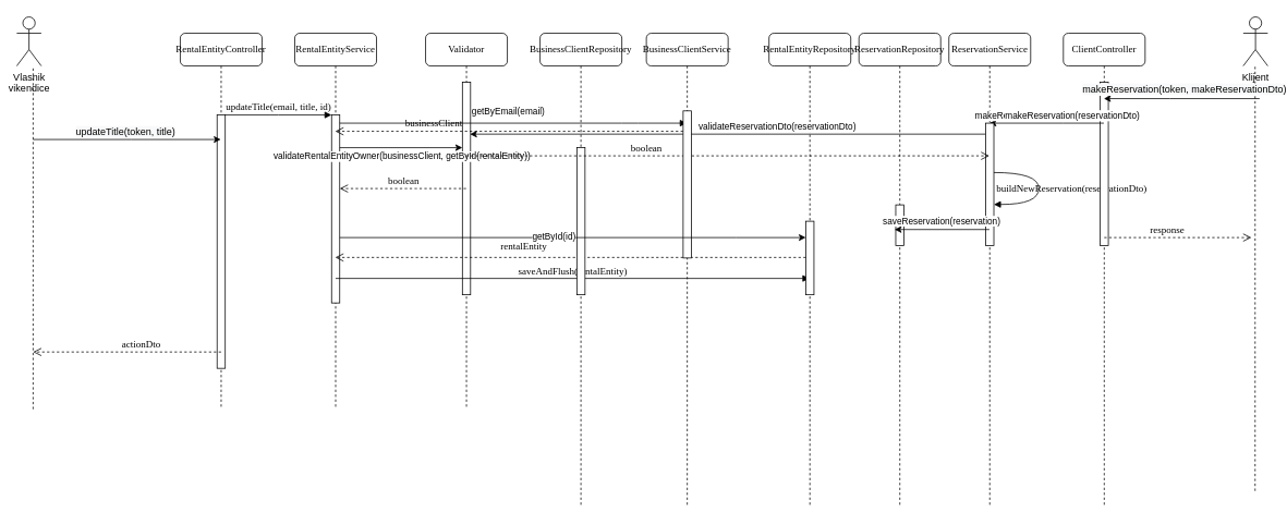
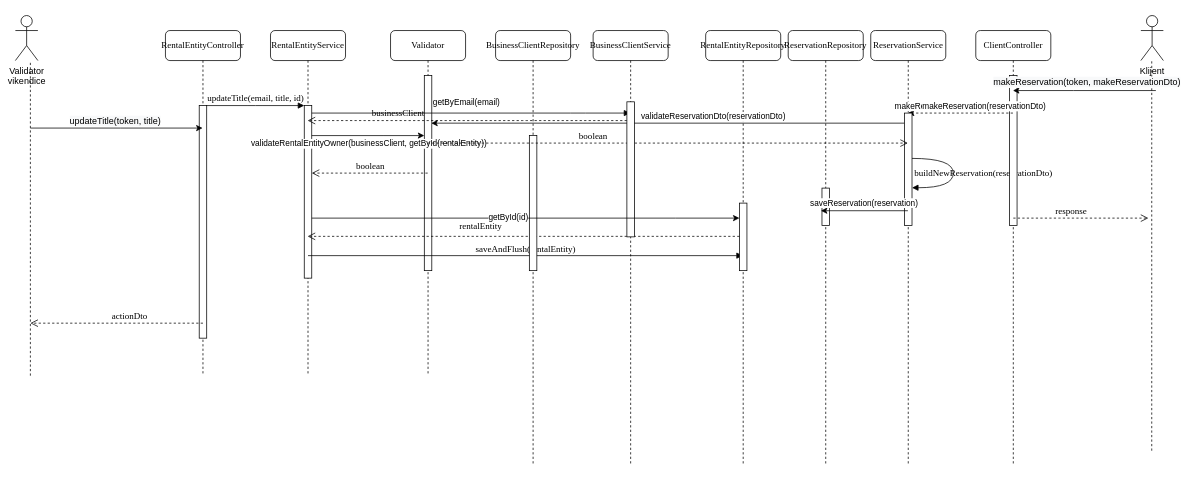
  <mxCell id="0" />
  <mxCell id="1" parent="0" />
  <mxCell id="2" value="ReservationService" style="shape=umlLifeline;perimeter=lifelinePerimeter;whiteSpace=wrap;html=1;container=1;collapsible=0;recursiveResize=0;outlineConnect=0;rounded=1;shadow=0;comic=0;labelBackgroundColor=none;strokeWidth=1;fontFamily=Verdana;fontSize=12;align=center;" parent="1" vertex="1"><mxGeometry x="1160" y="40" width="100" height="580" as="geometry" /></mxCell>
  <mxCell id="3" value="buildNewReservation(reservationDto)" style="html=1;verticalAlign=bottom;endArrow=block;labelBackgroundColor=none;fontFamily=Verdana;fontSize=12;elbow=vertical;edgeStyle=orthogonalEdgeStyle;curved=1;align=center;" edge="1" parent="2"><mxGeometry x="0.135" y="40" relative="1" as="geometry"><mxPoint x="55" y="170.42" as="sourcePoint" /><mxPoint x="55" y="209.52" as="targetPoint" /><Array as="points"><mxPoint x="110" y="170.42" /><mxPoint x="110" y="209.42" /></Array><mxPoint as="offset" /></mxGeometry></mxCell>
  <mxCell id="4" value="RentalEntityService" style="shape=umlLifeline;perimeter=lifelinePerimeter;whiteSpace=wrap;html=1;container=1;collapsible=0;recursiveResize=0;outlineConnect=0;rounded=1;shadow=0;comic=0;labelBackgroundColor=none;strokeWidth=1;fontFamily=Verdana;fontSize=12;align=center;" parent="1" vertex="1"><mxGeometry x="360" y="40" width="100" height="460" as="geometry" /></mxCell>
  <mxCell id="5" value="" style="html=1;points=[];perimeter=orthogonalPerimeter;rounded=0;shadow=0;comic=0;labelBackgroundColor=none;strokeWidth=1;fontFamily=Verdana;fontSize=12;align=center;" parent="4" vertex="1"><mxGeometry x="45" y="100" width="10" height="230" as="geometry" /></mxCell>
  <mxCell id="6" value="Validator" style="shape=umlLifeline;perimeter=lifelinePerimeter;whiteSpace=wrap;html=1;container=1;collapsible=0;recursiveResize=0;outlineConnect=0;rounded=1;shadow=0;comic=0;labelBackgroundColor=none;strokeWidth=1;fontFamily=Verdana;fontSize=12;align=center;" parent="1" vertex="1"><mxGeometry x="520" y="40" width="100" height="460" as="geometry" /></mxCell>
  <mxCell id="7" value="" style="html=1;points=[];perimeter=orthogonalPerimeter;rounded=0;shadow=0;comic=0;labelBackgroundColor=none;strokeWidth=1;fontFamily=Verdana;fontSize=12;align=center;" parent="6" vertex="1"><mxGeometry x="45" y="60" width="10" height="260" as="geometry" /></mxCell>
  <mxCell id="8" value="saveAndFlush(rentalEntity)" style="html=1;verticalAlign=bottom;endArrow=block;labelBackgroundColor=none;fontFamily=Verdana;fontSize=12;" edge="1" parent="6" target="13"><mxGeometry relative="1" as="geometry"><mxPoint x="-110" y="300" as="sourcePoint" /><mxPoint x="325" y="300.0" as="targetPoint" /></mxGeometry></mxCell>
  <mxCell id="9" value="" style="endArrow=classic;html=1;rounded=0;" edge="1" parent="6"><mxGeometry width="50" height="50" relative="1" as="geometry"><mxPoint x="-105" y="140" as="sourcePoint" /><mxPoint x="45" y="140" as="targetPoint" /><Array as="points"><mxPoint x="-10" y="140" /></Array></mxGeometry></mxCell>
  <mxCell id="10" value="validateRentalEntityOwner(businessClient, getById(rentalEntity))" style="edgeLabel;html=1;align=center;verticalAlign=middle;resizable=0;points=[];" vertex="1" connectable="0" parent="9"><mxGeometry x="-0.334" y="2" relative="1" as="geometry"><mxPoint x="25" y="12" as="offset" /></mxGeometry></mxCell>
  <mxCell id="11" value="BusinessClientRepository" style="shape=umlLifeline;perimeter=lifelinePerimeter;whiteSpace=wrap;html=1;container=1;collapsible=0;recursiveResize=0;outlineConnect=0;rounded=1;shadow=0;comic=0;labelBackgroundColor=none;strokeWidth=1;fontFamily=Verdana;fontSize=12;align=center;" parent="1" vertex="1"><mxGeometry x="660" y="40" width="100" height="580" as="geometry" /></mxCell>
  <mxCell id="12" value="businessClient" style="html=1;verticalAlign=bottom;endArrow=open;dashed=1;endSize=8;labelBackgroundColor=none;fontFamily=Verdana;fontSize=12;edgeStyle=elbowEdgeStyle;elbow=vertical;" edge="1" parent="11" target="4"><mxGeometry x="0.435" relative="1" as="geometry"><mxPoint x="20.5" y="120" as="targetPoint" /><Array as="points"><mxPoint x="45.5" y="120" /><mxPoint x="55.5" y="150" /><mxPoint x="95.5" y="150" /></Array><mxPoint x="175.0" y="120" as="sourcePoint" /><mxPoint as="offset" /></mxGeometry></mxCell>
  <mxCell id="13" value="RentalEntityRepository" style="shape=umlLifeline;perimeter=lifelinePerimeter;whiteSpace=wrap;html=1;container=1;collapsible=0;recursiveResize=0;outlineConnect=0;rounded=1;shadow=0;comic=0;labelBackgroundColor=none;strokeWidth=1;fontFamily=Verdana;fontSize=12;align=center;" parent="1" vertex="1"><mxGeometry x="940" y="40" width="100" height="580" as="geometry" /></mxCell>
  <mxCell id="14" value="" style="html=1;points=[];perimeter=orthogonalPerimeter;rounded=0;shadow=0;comic=0;labelBackgroundColor=none;strokeWidth=1;fontFamily=Verdana;fontSize=12;align=center;" parent="13" vertex="1"><mxGeometry x="45" y="230" width="10" height="90" as="geometry" /></mxCell>
  <mxCell id="15" value="rentalEntity" style="html=1;verticalAlign=bottom;endArrow=open;dashed=1;endSize=8;labelBackgroundColor=none;fontFamily=Verdana;fontSize=12;edgeStyle=elbowEdgeStyle;elbow=vertical;" edge="1" parent="13" target="4"><mxGeometry x="0.2" y="-4" relative="1" as="geometry"><mxPoint x="-109.5" y="274.31" as="targetPoint" /><Array as="points"><mxPoint x="-24.5" y="274.31" /><mxPoint x="-34.5" y="244.31" /><mxPoint x="-24.5" y="234.31" /><mxPoint x="-84.5" y="224.31" /><mxPoint x="-74.5" y="254.31" /><mxPoint x="-34.5" y="254.31" /></Array><mxPoint x="45" y="274.31" as="sourcePoint" /><mxPoint as="offset" /></mxGeometry></mxCell>
  <mxCell id="16" value="ClientController" style="shape=umlLifeline;perimeter=lifelinePerimeter;whiteSpace=wrap;html=1;container=1;collapsible=0;recursiveResize=0;outlineConnect=0;rounded=1;shadow=0;comic=0;labelBackgroundColor=none;strokeWidth=1;fontFamily=Verdana;fontSize=12;align=center;" parent="1" vertex="1"><mxGeometry x="1300" y="40" width="100" height="580" as="geometry" /></mxCell>
  <mxCell id="17" value="" style="html=1;points=[];perimeter=orthogonalPerimeter;rounded=0;shadow=0;comic=0;labelBackgroundColor=none;strokeWidth=1;fontFamily=Verdana;fontSize=12;align=center;" vertex="1" parent="16"><mxGeometry x="45" y="60" width="10" height="200" as="geometry" /></mxCell>
  <mxCell id="18" value="RentalEntityController" style="shape=umlLifeline;perimeter=lifelinePerimeter;whiteSpace=wrap;html=1;container=1;collapsible=0;recursiveResize=0;outlineConnect=0;rounded=1;shadow=0;comic=0;labelBackgroundColor=none;strokeWidth=1;fontFamily=Verdana;fontSize=12;align=center;" parent="1" vertex="1"><mxGeometry x="220" y="40" width="100" height="460" as="geometry" /></mxCell>
  <mxCell id="19" value="" style="html=1;points=[];perimeter=orthogonalPerimeter;rounded=0;shadow=0;comic=0;labelBackgroundColor=none;strokeWidth=1;fontFamily=Verdana;fontSize=12;align=center;" parent="18" vertex="1"><mxGeometry x="45" y="100" width="10" height="310" as="geometry" /></mxCell>
  <mxCell id="20" value="" style="html=1;points=[];perimeter=orthogonalPerimeter;rounded=0;shadow=0;comic=0;labelBackgroundColor=none;strokeWidth=1;fontFamily=Verdana;fontSize=12;align=center;" parent="1" vertex="1"><mxGeometry x="705" y="180" width="10" height="180" as="geometry" /></mxCell>
  <mxCell id="21" value="updateTitle(email, title, id)" style="html=1;verticalAlign=bottom;endArrow=block;entryX=0;entryY=0;labelBackgroundColor=none;fontFamily=Verdana;fontSize=12;edgeStyle=elbowEdgeStyle;elbow=vertical;" parent="1" source="19" target="5" edge="1"><mxGeometry relative="1" as="geometry"><mxPoint x="340" y="150" as="sourcePoint" /></mxGeometry></mxCell>
  <mxCell id="22" value="&lt;pre style=&quot;background-color:#2b2b2b;color:#a9b7c6;font-family:'DejaVu Sans Mono',monospace;font-size:9.0pt;&quot;&gt;&lt;br&gt;&lt;/pre&gt;" style="html=1;verticalAlign=bottom;endArrow=block;labelBackgroundColor=none;fontFamily=Verdana;fontSize=12;edgeStyle=elbowEdgeStyle;elbow=vertical;" parent="1" source="5" target="45" edge="1"><mxGeometry y="10" relative="1" as="geometry"><mxPoint x="490" y="160" as="sourcePoint" /><Array as="points"><mxPoint x="770" y="150" /></Array><mxPoint as="offset" /></mxGeometry></mxCell>
  <mxCell id="23" value="getByEmail(email)" style="edgeLabel;html=1;align=center;verticalAlign=middle;resizable=0;points=[];" vertex="1" connectable="0" parent="22"><mxGeometry x="-0.032" y="-2" relative="1" as="geometry"><mxPoint y="-17" as="offset" /></mxGeometry></mxCell>
- <mxCell id="24" value="Vlasnik&lt;br&gt;vikendice" style="shape=umlActor;verticalLabelPosition=bottom;verticalAlign=top;html=1;outlineConnect=0;" vertex="1" parent="1"><mxGeometry x="20" y="20" width="30" height="60" as="geometry" /></mxCell>
+ <mxCell id="24" value="Validator&lt;br&gt;vikendice" style="shape=umlActor;verticalLabelPosition=bottom;verticalAlign=top;html=1;outlineConnect=0;" vertex="1" parent="1"><mxGeometry x="20" y="20" width="30" height="60" as="geometry" /></mxCell>
  <mxCell id="25" value="" style="endArrow=none;dashed=1;html=1;rounded=0;" edge="1" parent="1"><mxGeometry width="50" height="50" relative="1" as="geometry"><mxPoint x="40" y="500" as="sourcePoint" /><mxPoint x="40" y="80" as="targetPoint" /></mxGeometry></mxCell>
  <mxCell id="26" value="" style="endArrow=classic;html=1;rounded=0;" edge="1" parent="1" target="18"><mxGeometry width="50" height="50" relative="1" as="geometry"><mxPoint x="40" y="170" as="sourcePoint" /><mxPoint x="150" y="170" as="targetPoint" /><Array as="points"><mxPoint x="160" y="170" /></Array></mxGeometry></mxCell>
  <mxCell id="27" value="&lt;span style=&quot;font-size: 12px; background-color: rgb(248, 249, 250);&quot;&gt;updateTitle(token, title)&lt;/span&gt;" style="edgeLabel;html=1;align=center;verticalAlign=middle;resizable=0;points=[];" vertex="1" connectable="0" parent="26"><mxGeometry x="-0.023" y="-1" relative="1" as="geometry"><mxPoint y="-11" as="offset" /></mxGeometry></mxCell>
  <mxCell id="28" value="boolean" style="html=1;verticalAlign=bottom;endArrow=open;dashed=1;endSize=8;labelBackgroundColor=none;fontFamily=Verdana;fontSize=12;edgeStyle=elbowEdgeStyle;elbow=vertical;" edge="1" parent="1" source="6" target="5"><mxGeometry relative="1" as="geometry"><mxPoint x="410" y="210" as="targetPoint" /><Array as="points"><mxPoint x="500" y="230" /><mxPoint x="490" y="200" /><mxPoint x="500" y="190" /><mxPoint x="440" y="180" /><mxPoint x="450" y="210" /><mxPoint x="490" y="210" /></Array><mxPoint x="480" y="180" as="sourcePoint" /></mxGeometry></mxCell>
  <mxCell id="29" value="Klijent" style="shape=umlActor;verticalLabelPosition=bottom;verticalAlign=top;html=1;outlineConnect=0;" vertex="1" parent="1"><mxGeometry x="1520" y="20" width="30" height="60" as="geometry" /></mxCell>
  <mxCell id="30" value="" style="endArrow=none;dashed=1;html=1;rounded=0;" edge="1" parent="1"><mxGeometry width="50" height="50" relative="1" as="geometry"><mxPoint x="1534.5" y="600" as="sourcePoint" /><mxPoint x="1534.5" y="80" as="targetPoint" /></mxGeometry></mxCell>
  <mxCell id="31" value="" style="endArrow=classic;html=1;rounded=0;" edge="1" parent="1" target="16"><mxGeometry width="50" height="50" relative="1" as="geometry"><mxPoint x="1540" y="120" as="sourcePoint" /><mxPoint x="1629.5" y="200" as="targetPoint" /><Array as="points"><mxPoint x="1430" y="120" /></Array></mxGeometry></mxCell>
  <mxCell id="32" value="&lt;span style=&quot;font-size: 12px; background-color: rgb(248, 249, 250);&quot;&gt;makeReservation(token, makeReservationDto)&lt;/span&gt;" style="edgeLabel;html=1;align=center;verticalAlign=middle;resizable=0;points=[];" vertex="1" connectable="0" parent="31"><mxGeometry x="-0.023" y="-1" relative="1" as="geometry"><mxPoint y="-11" as="offset" /></mxGeometry></mxCell>
- <mxCell id="33" value="" style="endArrow=classic;html=1;rounded=0;" edge="1" parent="1" source="16" target="2"><mxGeometry width="50" height="50" relative="1" as="geometry"><mxPoint x="1210" y="350" as="sourcePoint" /><mxPoint x="1270" y="300" as="targetPoint" /><Array as="points"><mxPoint x="1300" y="150" /></Array></mxGeometry></mxCell>
+ <mxCell id="33" value="" style="endArrow=classic;html=1;rounded=0;dashed=1;" edge="1" parent="1" source="16" target="2"><mxGeometry width="50" height="50" relative="1" as="geometry"><mxPoint x="1210" y="350" as="sourcePoint" /><mxPoint x="1270" y="300" as="targetPoint" /><Array as="points"><mxPoint x="1300" y="150" /></Array></mxGeometry></mxCell>
  <mxCell id="34" value="makeReservation(reservationDto)" style="edgeLabel;html=1;align=center;verticalAlign=middle;resizable=0;points=[];" vertex="1" connectable="0" parent="33"><mxGeometry x="0.087" y="-1" relative="1" as="geometry"><mxPoint y="-9" as="offset" /></mxGeometry></mxCell>
  <mxCell id="35" value="makeReservation(reservationDto)" style="edgeLabel;html=1;align=center;verticalAlign=middle;resizable=0;points=[];" vertex="1" connectable="0" parent="33"><mxGeometry x="0.087" y="-1" relative="1" as="geometry"><mxPoint x="37" y="-9" as="offset" /></mxGeometry></mxCell>
  <mxCell id="36" value="" style="endArrow=classic;html=1;rounded=0;entryX=0.929;entryY=0.244;entryDx=0;entryDy=0;entryPerimeter=0;startArrow=none;" edge="1" parent="1" source="38" target="7"><mxGeometry width="50" height="50" relative="1" as="geometry"><mxPoint x="850" y="220" as="sourcePoint" /><mxPoint x="960" y="170" as="targetPoint" /></mxGeometry></mxCell>
  <mxCell id="37" value="validateReservationDto(reservationDto)" style="edgeLabel;html=1;align=center;verticalAlign=middle;resizable=0;points=[];" vertex="1" connectable="0" parent="36"><mxGeometry x="-0.063" relative="1" as="geometry"><mxPoint x="39" y="-9" as="offset" /></mxGeometry></mxCell>
  <mxCell id="38" value="" style="html=1;points=[];perimeter=orthogonalPerimeter;rounded=0;shadow=0;comic=0;labelBackgroundColor=none;strokeWidth=1;fontFamily=Verdana;fontSize=12;align=center;" vertex="1" parent="1"><mxGeometry x="1205" y="150" width="10" height="150" as="geometry" /></mxCell>
  <mxCell id="39" value="boolean" style="html=1;verticalAlign=bottom;endArrow=open;dashed=1;endSize=8;labelBackgroundColor=none;fontFamily=Verdana;fontSize=12;" edge="1" parent="1" source="6" target="2"><mxGeometry x="-0.311" relative="1" as="geometry"><mxPoint x="419.5" y="260" as="targetPoint" /><mxPoint x="580" y="260" as="sourcePoint" /><Array as="points"><mxPoint x="640" y="190" /><mxPoint x="840" y="190" /></Array><mxPoint as="offset" /></mxGeometry></mxCell>
  <mxCell id="40" value="ReservationRepository" style="shape=umlLifeline;perimeter=lifelinePerimeter;whiteSpace=wrap;html=1;container=1;collapsible=0;recursiveResize=0;outlineConnect=0;rounded=1;shadow=0;comic=0;labelBackgroundColor=none;strokeWidth=1;fontFamily=Verdana;fontSize=12;align=center;" vertex="1" parent="1"><mxGeometry x="1050" y="40" width="100" height="580" as="geometry" /></mxCell>
  <mxCell id="41" value="" style="html=1;points=[];perimeter=orthogonalPerimeter;rounded=0;shadow=0;comic=0;labelBackgroundColor=none;strokeWidth=1;fontFamily=Verdana;fontSize=12;align=center;" vertex="1" parent="40"><mxGeometry x="45" y="210" width="10" height="50" as="geometry" /></mxCell>
  <mxCell id="42" value="saveReservation(reservation)" style="endArrow=classic;html=1;rounded=0;entryX=-0.145;entryY=0.603;entryDx=0;entryDy=0;entryPerimeter=0;" edge="1" parent="1" source="2" target="41"><mxGeometry x="0.026" y="-10" width="50" height="50" relative="1" as="geometry"><mxPoint x="1120" y="310" as="sourcePoint" /><mxPoint x="1170" y="260" as="targetPoint" /><mxPoint as="offset" /></mxGeometry></mxCell>
  <mxCell id="43" value="actionDto" style="html=1;verticalAlign=bottom;endArrow=open;dashed=1;endSize=8;labelBackgroundColor=none;fontFamily=Verdana;fontSize=12;" edge="1" parent="1"><mxGeometry x="-0.147" relative="1" as="geometry"><mxPoint x="40" y="430" as="targetPoint" /><mxPoint x="270" y="430" as="sourcePoint" /><Array as="points"><mxPoint x="190.5" y="430" /></Array><mxPoint as="offset" /></mxGeometry></mxCell>
  <mxCell id="44" value="response" style="html=1;verticalAlign=bottom;endArrow=open;dashed=1;endSize=8;labelBackgroundColor=none;fontFamily=Verdana;fontSize=12;" edge="1" parent="1"><mxGeometry x="-0.147" relative="1" as="geometry"><mxPoint x="1530" y="290" as="targetPoint" /><mxPoint x="1350" y="290" as="sourcePoint" /><Array as="points"><mxPoint x="1420.5" y="290" /></Array><mxPoint as="offset" /></mxGeometry></mxCell>
  <mxCell id="45" value="BusinessClientService" style="shape=umlLifeline;perimeter=lifelinePerimeter;whiteSpace=wrap;html=1;container=1;collapsible=0;recursiveResize=0;outlineConnect=0;rounded=1;shadow=0;comic=0;labelBackgroundColor=none;strokeWidth=1;fontFamily=Verdana;fontSize=12;align=center;" vertex="1" parent="1"><mxGeometry x="790" y="40" width="100" height="580" as="geometry" /></mxCell>
  <mxCell id="46" value="" style="html=1;points=[];perimeter=orthogonalPerimeter;rounded=0;shadow=0;comic=0;labelBackgroundColor=none;strokeWidth=1;fontFamily=Verdana;fontSize=12;align=center;" vertex="1" parent="45"><mxGeometry x="45" y="95" width="10" height="180" as="geometry" /></mxCell>
  <mxCell id="47" value="" style="endArrow=classic;html=1;rounded=0;" edge="1" parent="1" source="5" target="14"><mxGeometry width="50" height="50" relative="1" as="geometry"><mxPoint x="600" y="310" as="sourcePoint" /><mxPoint x="650" y="260" as="targetPoint" /><Array as="points"><mxPoint x="900" y="290" /></Array></mxGeometry></mxCell>
  <mxCell id="48" value="getById(id)" style="edgeLabel;html=1;align=center;verticalAlign=middle;resizable=0;points=[];" vertex="1" connectable="0" parent="47"><mxGeometry x="-0.084" y="2" relative="1" as="geometry"><mxPoint as="offset" /></mxGeometry></mxCell>
